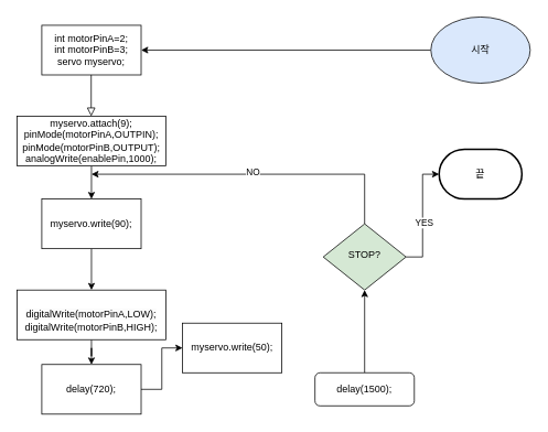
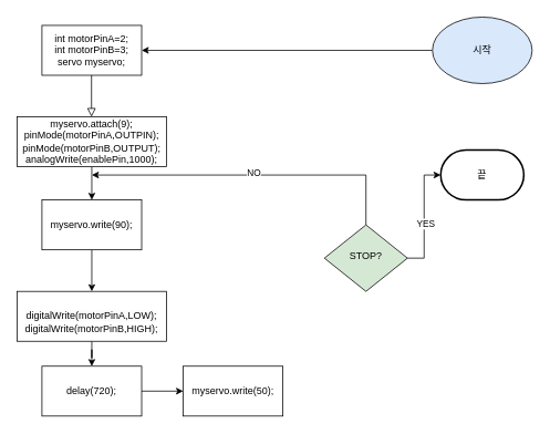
  <mxCell id="0" />
  <mxCell id="1" parent="0" />
  <mxCell id="2" style="edgeStyle=orthogonalEdgeStyle;rounded=0;orthogonalLoop=1;jettySize=auto;html=1;exitX=0.5;exitY=0;exitDx=0;exitDy=0;" edge="1" parent="1" source="6"><mxGeometry relative="1" as="geometry"><mxPoint x="110" y="210" as="targetPoint" /><Array as="points"><mxPoint x="440" y="210" /><mxPoint x="440" y="210" /></Array></mxGeometry></mxCell>
  <mxCell id="3" value="NO" style="edgeLabel;html=1;align=center;verticalAlign=middle;resizable=0;points=[];" vertex="1" connectable="0" parent="2"><mxGeometry x="0.004" y="-3" relative="1" as="geometry"><mxPoint as="offset" /></mxGeometry></mxCell>
  <mxCell id="4" style="edgeStyle=orthogonalEdgeStyle;rounded=0;orthogonalLoop=1;jettySize=auto;html=1;entryX=0;entryY=0.5;entryDx=0;entryDy=0;entryPerimeter=0;" edge="1" parent="1" source="6" target="22"><mxGeometry relative="1" as="geometry"><mxPoint x="520" y="310" as="targetPoint" /></mxGeometry></mxCell>
  <mxCell id="5" value="YES" style="edgeLabel;html=1;align=center;verticalAlign=middle;resizable=0;points=[];" vertex="1" connectable="0" parent="4"><mxGeometry x="-0.121" y="-1" relative="1" as="geometry"><mxPoint as="offset" /></mxGeometry></mxCell>
  <mxCell id="6" value="STOP?" style="rhombus;whiteSpace=wrap;html=1;shadow=0;fontFamily=Helvetica;fontSize=12;align=center;strokeWidth=1;spacing=6;spacingTop=-4;fillColor=#d5e8d4;" parent="1" vertex="1"><mxGeometry x="390" y="270" width="100" height="80" as="geometry" /></mxCell>
- <mxCell id="7" value="" style="edgeStyle=orthogonalEdgeStyle;rounded=0;orthogonalLoop=1;jettySize=auto;html=1;" edge="1" parent="1" source="8" target="6"><mxGeometry relative="1" as="geometry" /></mxCell>
- <mxCell id="8" value="delay(1500);" style="rounded=1;whiteSpace=wrap;html=1;fontSize=12;glass=0;strokeWidth=1;shadow=0;" parent="1" vertex="1"><mxGeometry x="380" y="450" width="120" height="40" as="geometry" /></mxCell>
  <mxCell id="9" value="" style="edgeStyle=orthogonalEdgeStyle;rounded=0;orthogonalLoop=1;jettySize=auto;html=1;" edge="1" parent="1" source="10" target="11"><mxGeometry relative="1" as="geometry" /></mxCell>
  <mxCell id="10" value="시작" style="ellipse;whiteSpace=wrap;html=1;fillColor=#dae8fc;" vertex="1" parent="1"><mxGeometry x="520" y="20" width="120" height="80" as="geometry" /></mxCell>
  <mxCell id="11" value="int motorPinA=2;&lt;br&gt;int motorPinB=3;&lt;br&gt;servo myservo;" style="rounded=0;whiteSpace=wrap;html=1;" vertex="1" parent="1"><mxGeometry x="50" y="30" width="120" height="60" as="geometry" /></mxCell>
  <mxCell id="12" value="" style="edgeStyle=orthogonalEdgeStyle;rounded=0;orthogonalLoop=1;jettySize=auto;html=1;" edge="1" parent="1" source="13" target="16"><mxGeometry relative="1" as="geometry" /></mxCell>
  <mxCell id="13" value="myservo.attach(9);&lt;br&gt;pinMode(motorPinA,OUTPIN);&lt;br&gt;pinMode(motorPinB,OUTPUT);&lt;br&gt;analogWrite(enablePin,1000);" style="rounded=0;whiteSpace=wrap;html=1;" vertex="1" parent="1"><mxGeometry x="20" y="140" width="180" height="60" as="geometry" /></mxCell>
  <mxCell id="14" value="" style="rounded=0;html=1;jettySize=auto;orthogonalLoop=1;fontSize=11;endArrow=block;endFill=0;endSize=8;strokeWidth=1;shadow=0;labelBackgroundColor=none;edgeStyle=orthogonalEdgeStyle;" edge="1" parent="1"><mxGeometry relative="1" as="geometry"><mxPoint x="109.66" y="90" as="sourcePoint" /><mxPoint x="109.66" y="140" as="targetPoint" /></mxGeometry></mxCell>
  <mxCell id="15" value="" style="edgeStyle=orthogonalEdgeStyle;rounded=0;orthogonalLoop=1;jettySize=auto;html=1;" edge="1" parent="1" source="16" target="18"><mxGeometry relative="1" as="geometry" /></mxCell>
  <mxCell id="16" value="myservo.write(90);" style="rounded=0;whiteSpace=wrap;html=1;" vertex="1" parent="1"><mxGeometry x="50" y="240" width="120" height="60" as="geometry" /></mxCell>
  <mxCell id="17" value="" style="edgeStyle=orthogonalEdgeStyle;rounded=0;orthogonalLoop=1;jettySize=auto;html=1;" edge="1" parent="1" source="18" target="20"><mxGeometry relative="1" as="geometry" /></mxCell>
  <mxCell id="18" value="&lt;br&gt;&lt;span style=&quot;color: rgb(0, 0, 0); font-family: Helvetica; font-size: 12px; font-style: normal; font-variant-ligatures: normal; font-variant-caps: normal; font-weight: 400; letter-spacing: normal; orphans: 2; text-align: center; text-indent: 0px; text-transform: none; widows: 2; word-spacing: 0px; -webkit-text-stroke-width: 0px; background-color: rgb(251, 251, 251); text-decoration-thickness: initial; text-decoration-style: initial; text-decoration-color: initial; float: none; display: inline !important;&quot;&gt;digitalWrite(motorPinA,LOW);&lt;br&gt;&lt;/span&gt;digitalWrite(motorPinB,HIGH);&lt;br&gt;" style="rounded=0;whiteSpace=wrap;html=1;" vertex="1" parent="1"><mxGeometry x="20" y="350" width="180" height="60" as="geometry" /></mxCell>
  <mxCell id="19" value="" style="edgeStyle=orthogonalEdgeStyle;rounded=0;orthogonalLoop=1;jettySize=auto;html=1;" edge="1" parent="1" source="20" target="21"><mxGeometry relative="1" as="geometry" /></mxCell>
  <mxCell id="20" value="delay(720);" style="rounded=0;whiteSpace=wrap;html=1;" vertex="1" parent="1"><mxGeometry x="50" y="440" width="120" height="60" as="geometry" /></mxCell>
- <mxCell id="21" value="myservo.write(50);" style="rounded=0;whiteSpace=wrap;html=1;" vertex="1" parent="1"><mxGeometry x="220" y="390" width="120" height="60" as="geometry" /></mxCell>
+ <mxCell id="21" value="myservo.write(50);" style="rounded=0;whiteSpace=wrap;html=1;" vertex="1" parent="1"><mxGeometry x="220" y="440" width="120" height="60" as="geometry" /></mxCell>
  <mxCell id="22" value="끝" style="strokeWidth=2;html=1;shape=mxgraph.flowchart.terminator;whiteSpace=wrap;" vertex="1" parent="1"><mxGeometry x="530" y="180" width="100" height="60" as="geometry" /></mxCell>
